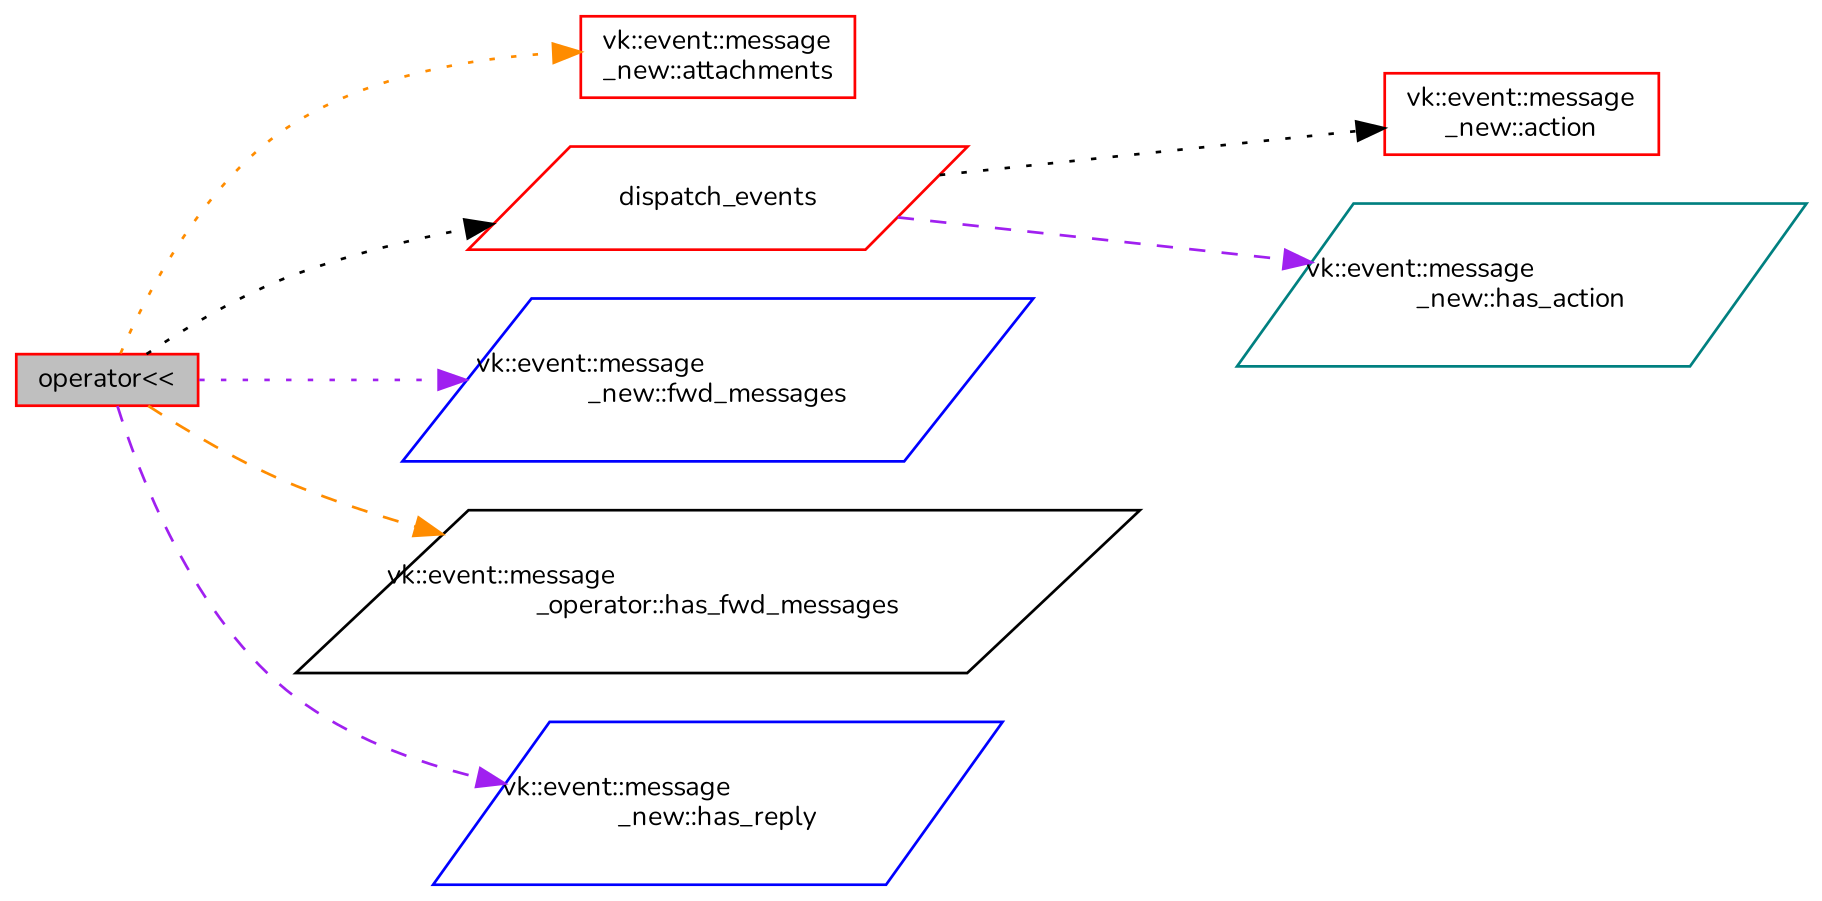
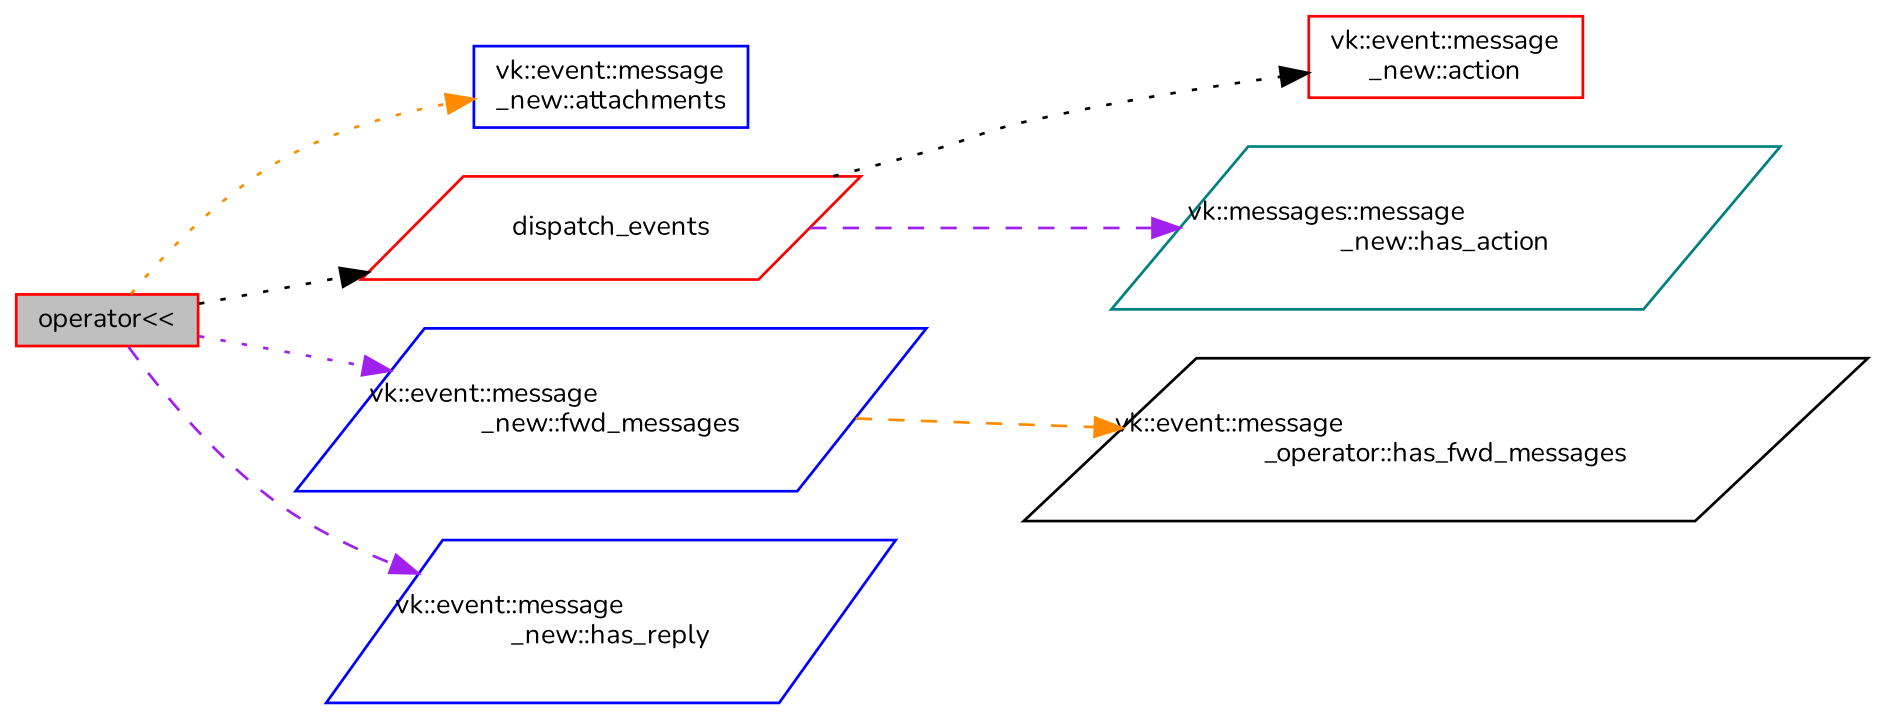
  digraph {
    fontname=Nunito
    rankdir=LR
    node [color=red fillcolor=white fontname=Nunito fontsize=10 shape=parallelogram style=filled]
    edge [color=purple fontname=Nunito fontsize=10 labelfontname=Helvetica labelfontsize=10 style=dotted]
    n1 [fillcolor=grey75 fontcolor=black height=0.2 label="operator\<\<" shape=box width=0.4]
-   n2 [height=0.2 label="vk::event::message\l_new::attachments" shape=box width=0.4]
+   n2 [color=blue height=0.2 label="vk::event::message\l_new::attachments" shape=box width=0.4]
    n3 [height=0.2 label=dispatch_events width=0.4]
    n4 [color=blue height=0.2 label="vk::event::message\l_new::fwd_messages" width=0.4]
    n5 [color=black height=0.2 label="vk::event::message\l_operator::has_fwd_messages" width=0.4]
    n6 [color=blue height=0.2 label="vk::event::message\l_new::has_reply" width=0.4]
    n7 [height=0.2 label="vk::event::message\l_new::action" shape=box width=0.4]
-   n8 [color=teal height=0.2 label="vk::event::message\l_new::has_action" width=0.4]
+   n8 [color=teal height=0.2 label="vk::messages::message\l_new::has_action" width=0.4]
    n1 -> n2 [color=darkorange]
    n1 -> n3 [color=black]
    n1 -> n4
-   n1 -> n5 [color=darkorange style=dashed]
+   n4 -> n5 [color=darkorange style=dashed]
    n1 -> n6 [style=dashed]
    n3 -> n7 [color=black]
    n3 -> n8 [style=dashed]
  }
